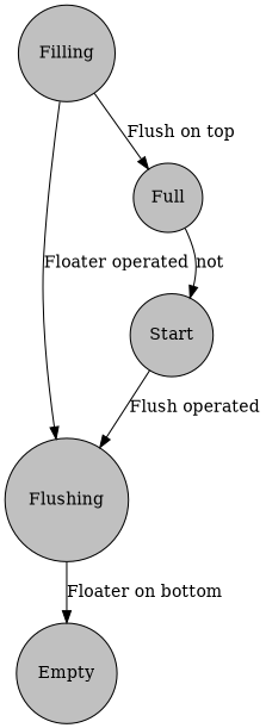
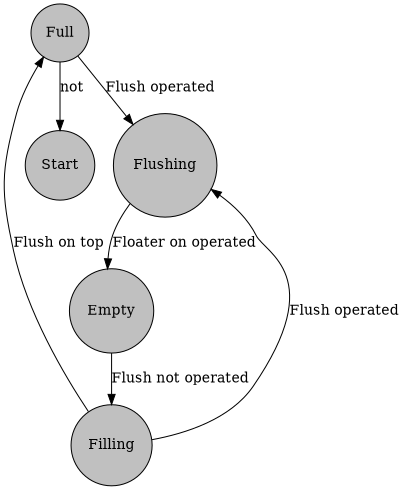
  digraph {
    rankdir=TD
    node [fillcolor=grey shape=circle style=filled]
    Start
    Flushing
    Empty
    Filling
    Full
-   Start -> Flushing [label="Flush operated"]
-   Flushing -> Empty [label="Floater on bottom"]
-   Filling -> Flushing [label="Floater operated"]
+   Full -> Flushing [label="Flush operated"]
+   Flushing -> Empty [label="Floater on operated"]
+   Empty -> Filling [label="Flush not operated"]
+   Filling -> Flushing [label="Flush operated"]
    Filling -> Full [label="Flush on top"]
    Full -> Start [label=not]
  }
